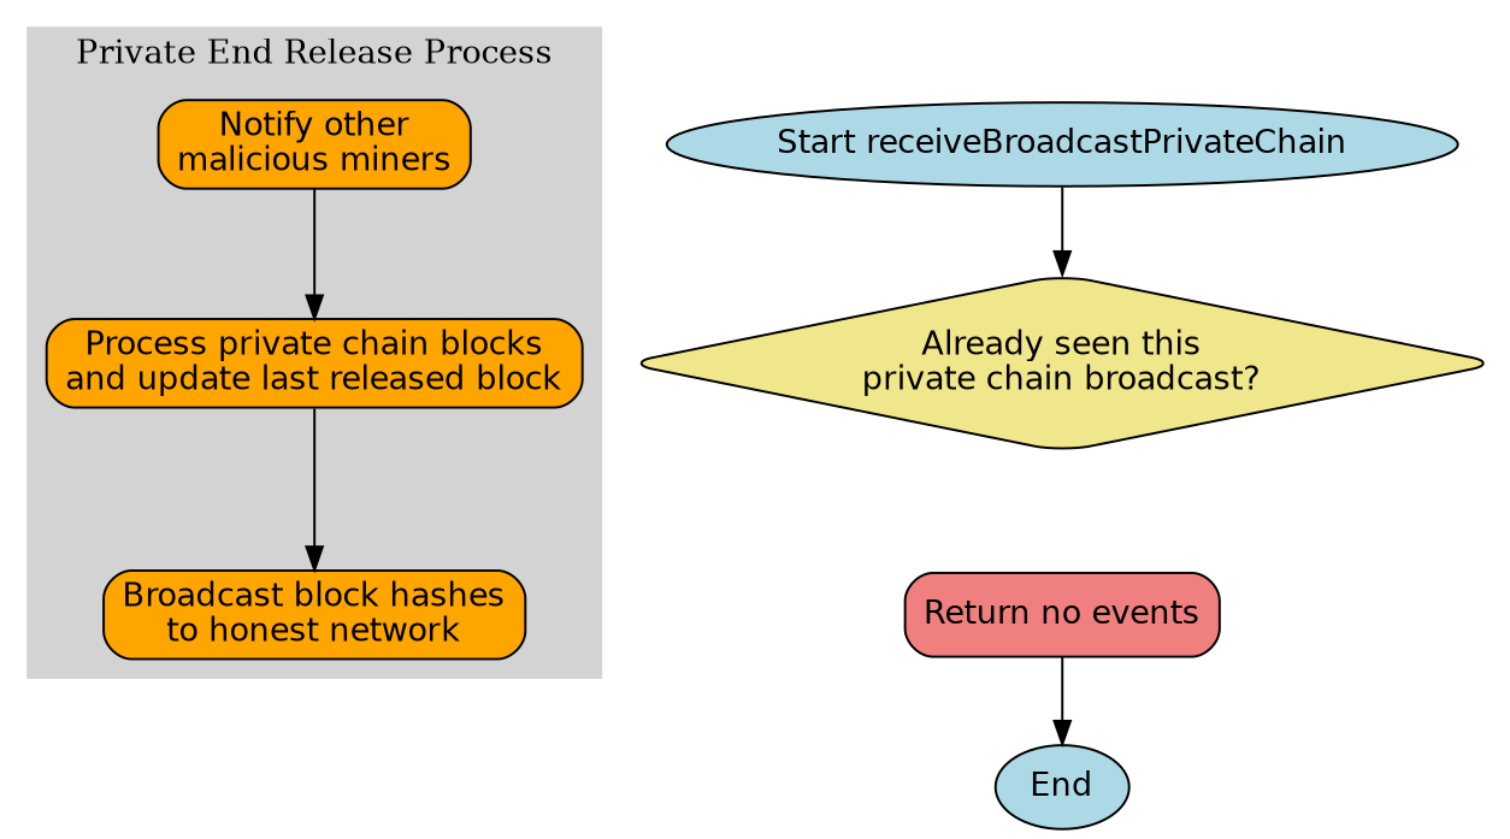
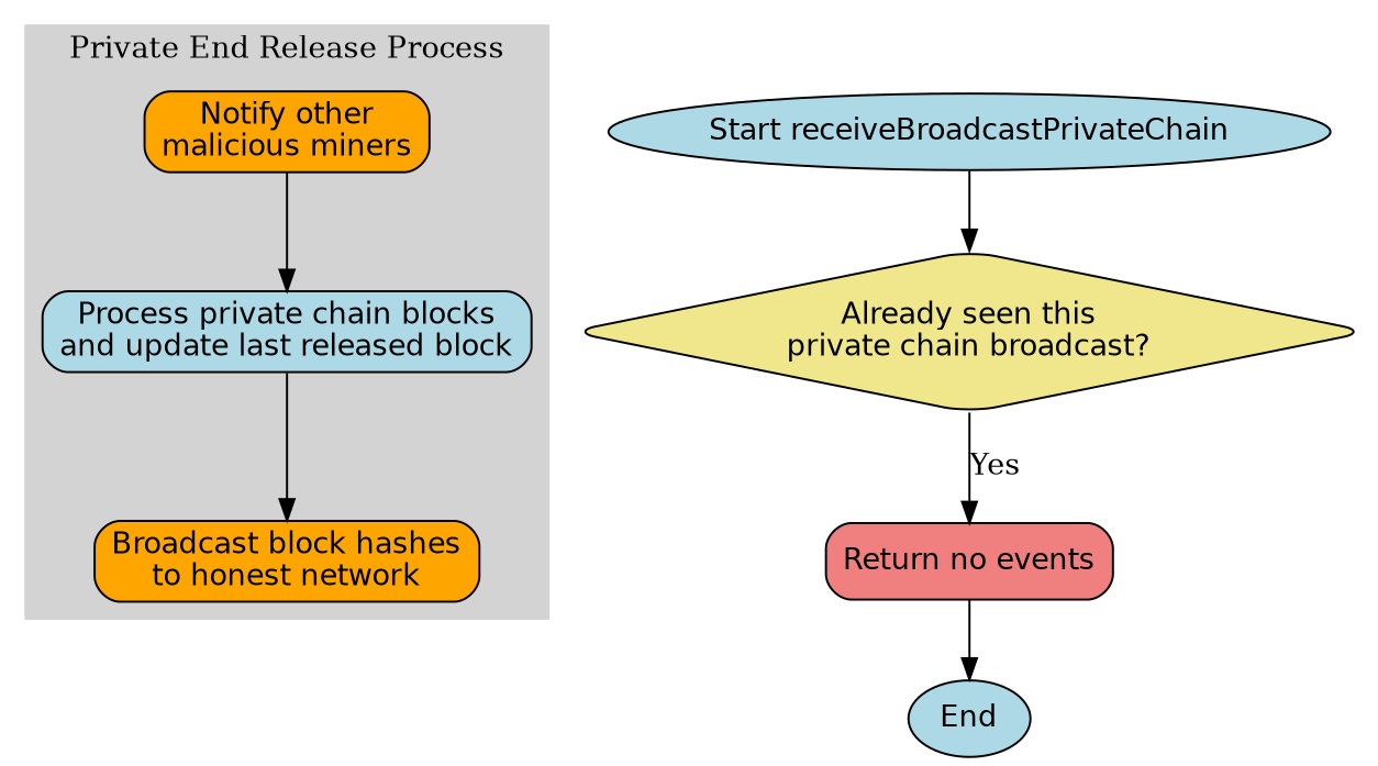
  digraph {
    rankdir=TB
    node [fillcolor=orange fontname=Helvetica shape=box style="filled,rounded"]
    n1 [label="Notify other\nmalicious miners"]
-   n2 [label="Process private chain blocks\nand update last released block"]
+   n2 [fillcolor=lightblue label="Process private chain blocks\nand update last released block"]
    n3 [label="Broadcast block hashes\nto honest network"]
    n4 [fillcolor=lightblue label="Start receiveBroadcastPrivateChain" shape=ellipse]
    n5 [fillcolor=khaki label="Already seen this\nprivate chain broadcast?" shape=diamond]
    n6 [fillcolor=lightcoral label="Return no events"]
    n7 [fillcolor=lightblue label=End shape=ellipse]
    subgraph cluster_1 {
      color=lightgrey
      label="Private End Release Process"
      style=filled
      n1
      n2
      n3
    }
    n1 -> n2
    n2 -> n3
    n4 -> n5
+   n5 -> n6 [label=Yes]
    n6 -> n7
  }
